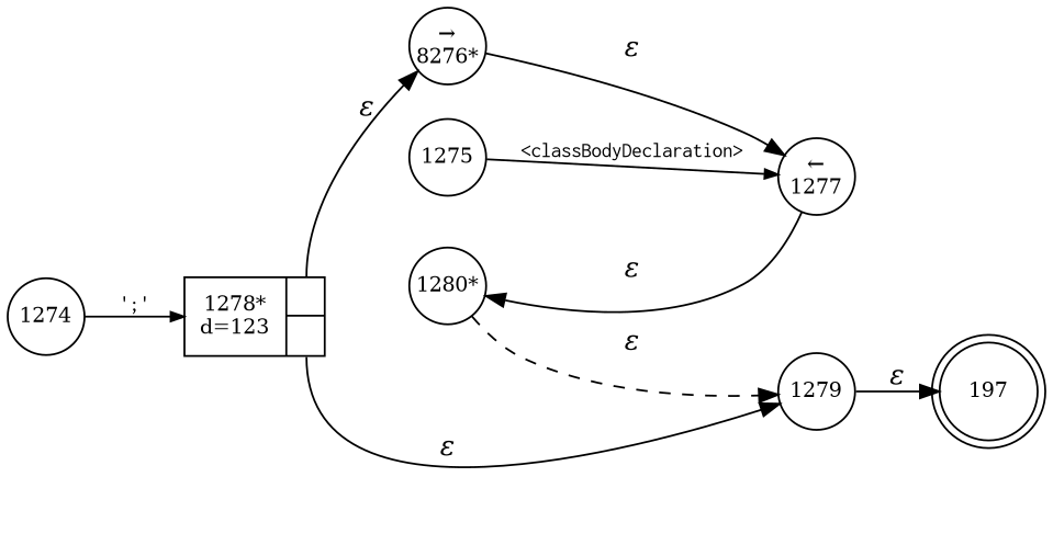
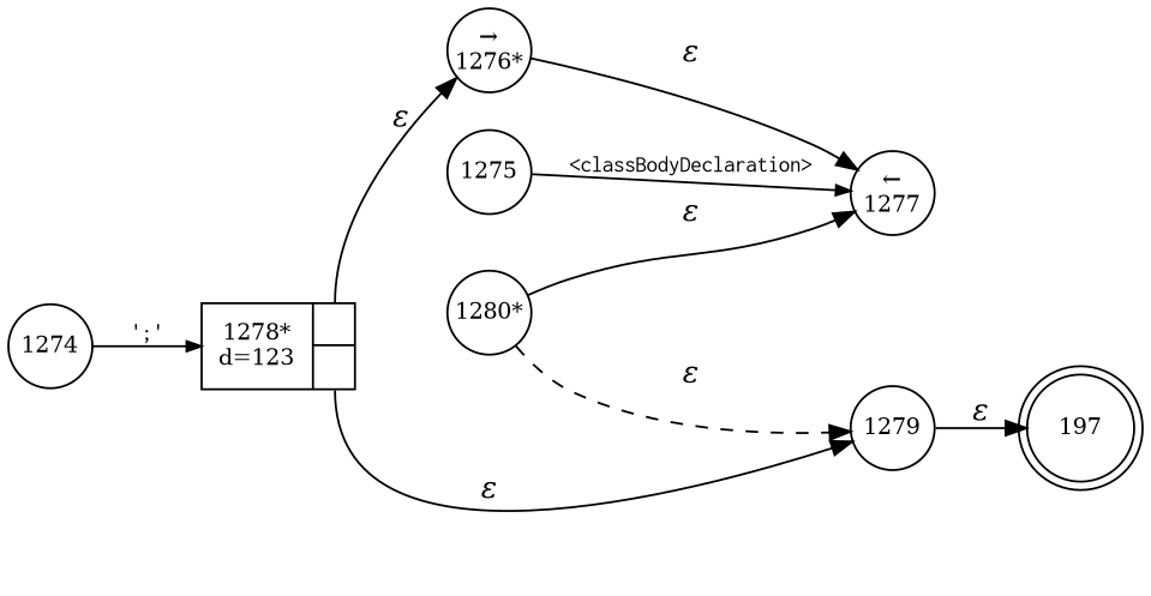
  digraph {
    rankdir=LR
    node [fixedsize=true fontsize=11 shape=circle peripheries=1]
    edge [fontname="Times-Italic"]
    n1 [label=197 shape=doublecircle width=.6 peripheries=""]
    n2 [label="1280*" width=.55]
    n3 [label=1279 width=.55]
    n4 [fixedsize=false label="{1278*\nd=123|{<p0>|<p1>}}" shape=record]
-   n5 [label="&rarr;\n8276*" width=.55]
+   n5 [label="&rarr;\n1276*" width=.55]
    n6 [label=1274 width=.55]
    n7 [label=1275 width=.55]
    n8 [label="&larr;\n1277" width=.55]
    n2 -> n3 [label="&epsilon;" style=dashed]
    n3 -> n1 [label="&epsilon;"]
    n4 -> n3 [label="&epsilon;" tailport=p1]
    n4 -> n5 [label="&epsilon;" tailport=p0]
    n5 -> n8 [label="&epsilon;"]
    n6 -> n4 [arrowhead=normal arrowsize=.7 fontname=Courier fontsize=11 label="';'"]
    n7 -> n8 [arrowhead=normal arrowsize=.7 fontname=Courier fontsize=11 label="<classBodyDeclaration>"]
-   n8 -> n2 [label="&epsilon;"]
+   n2 -> n8 [label="&epsilon;"]
  }
